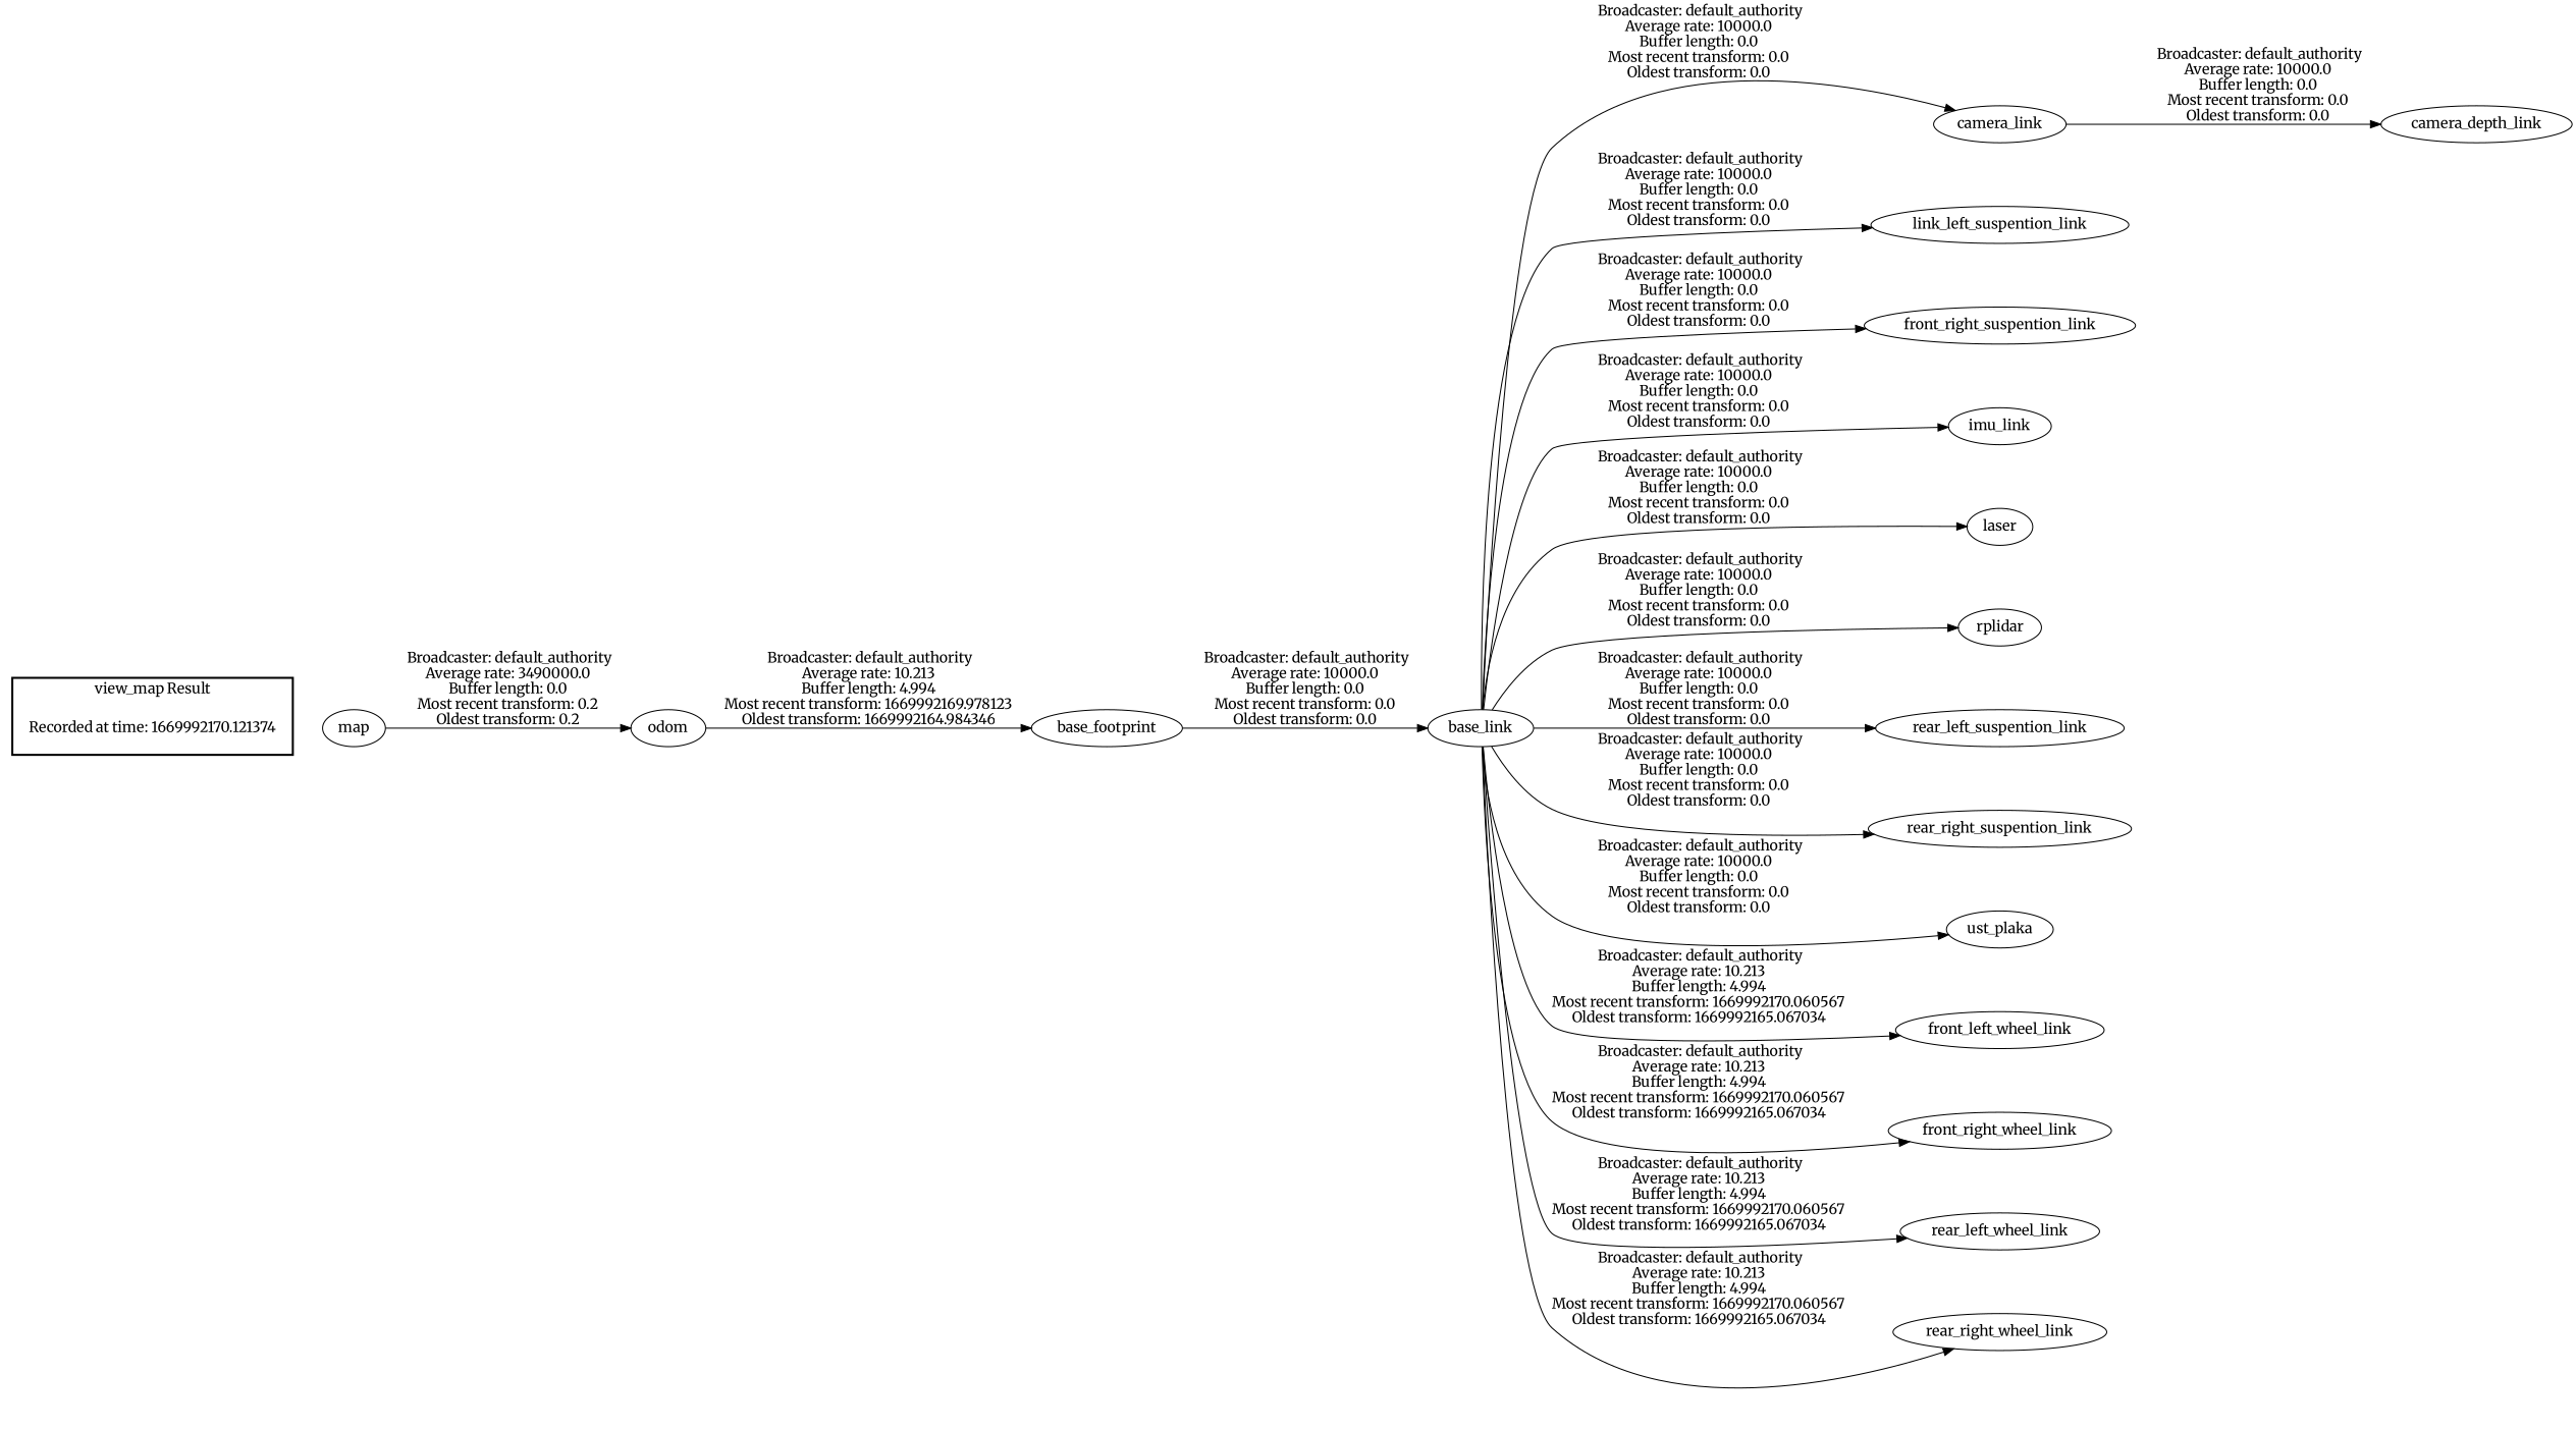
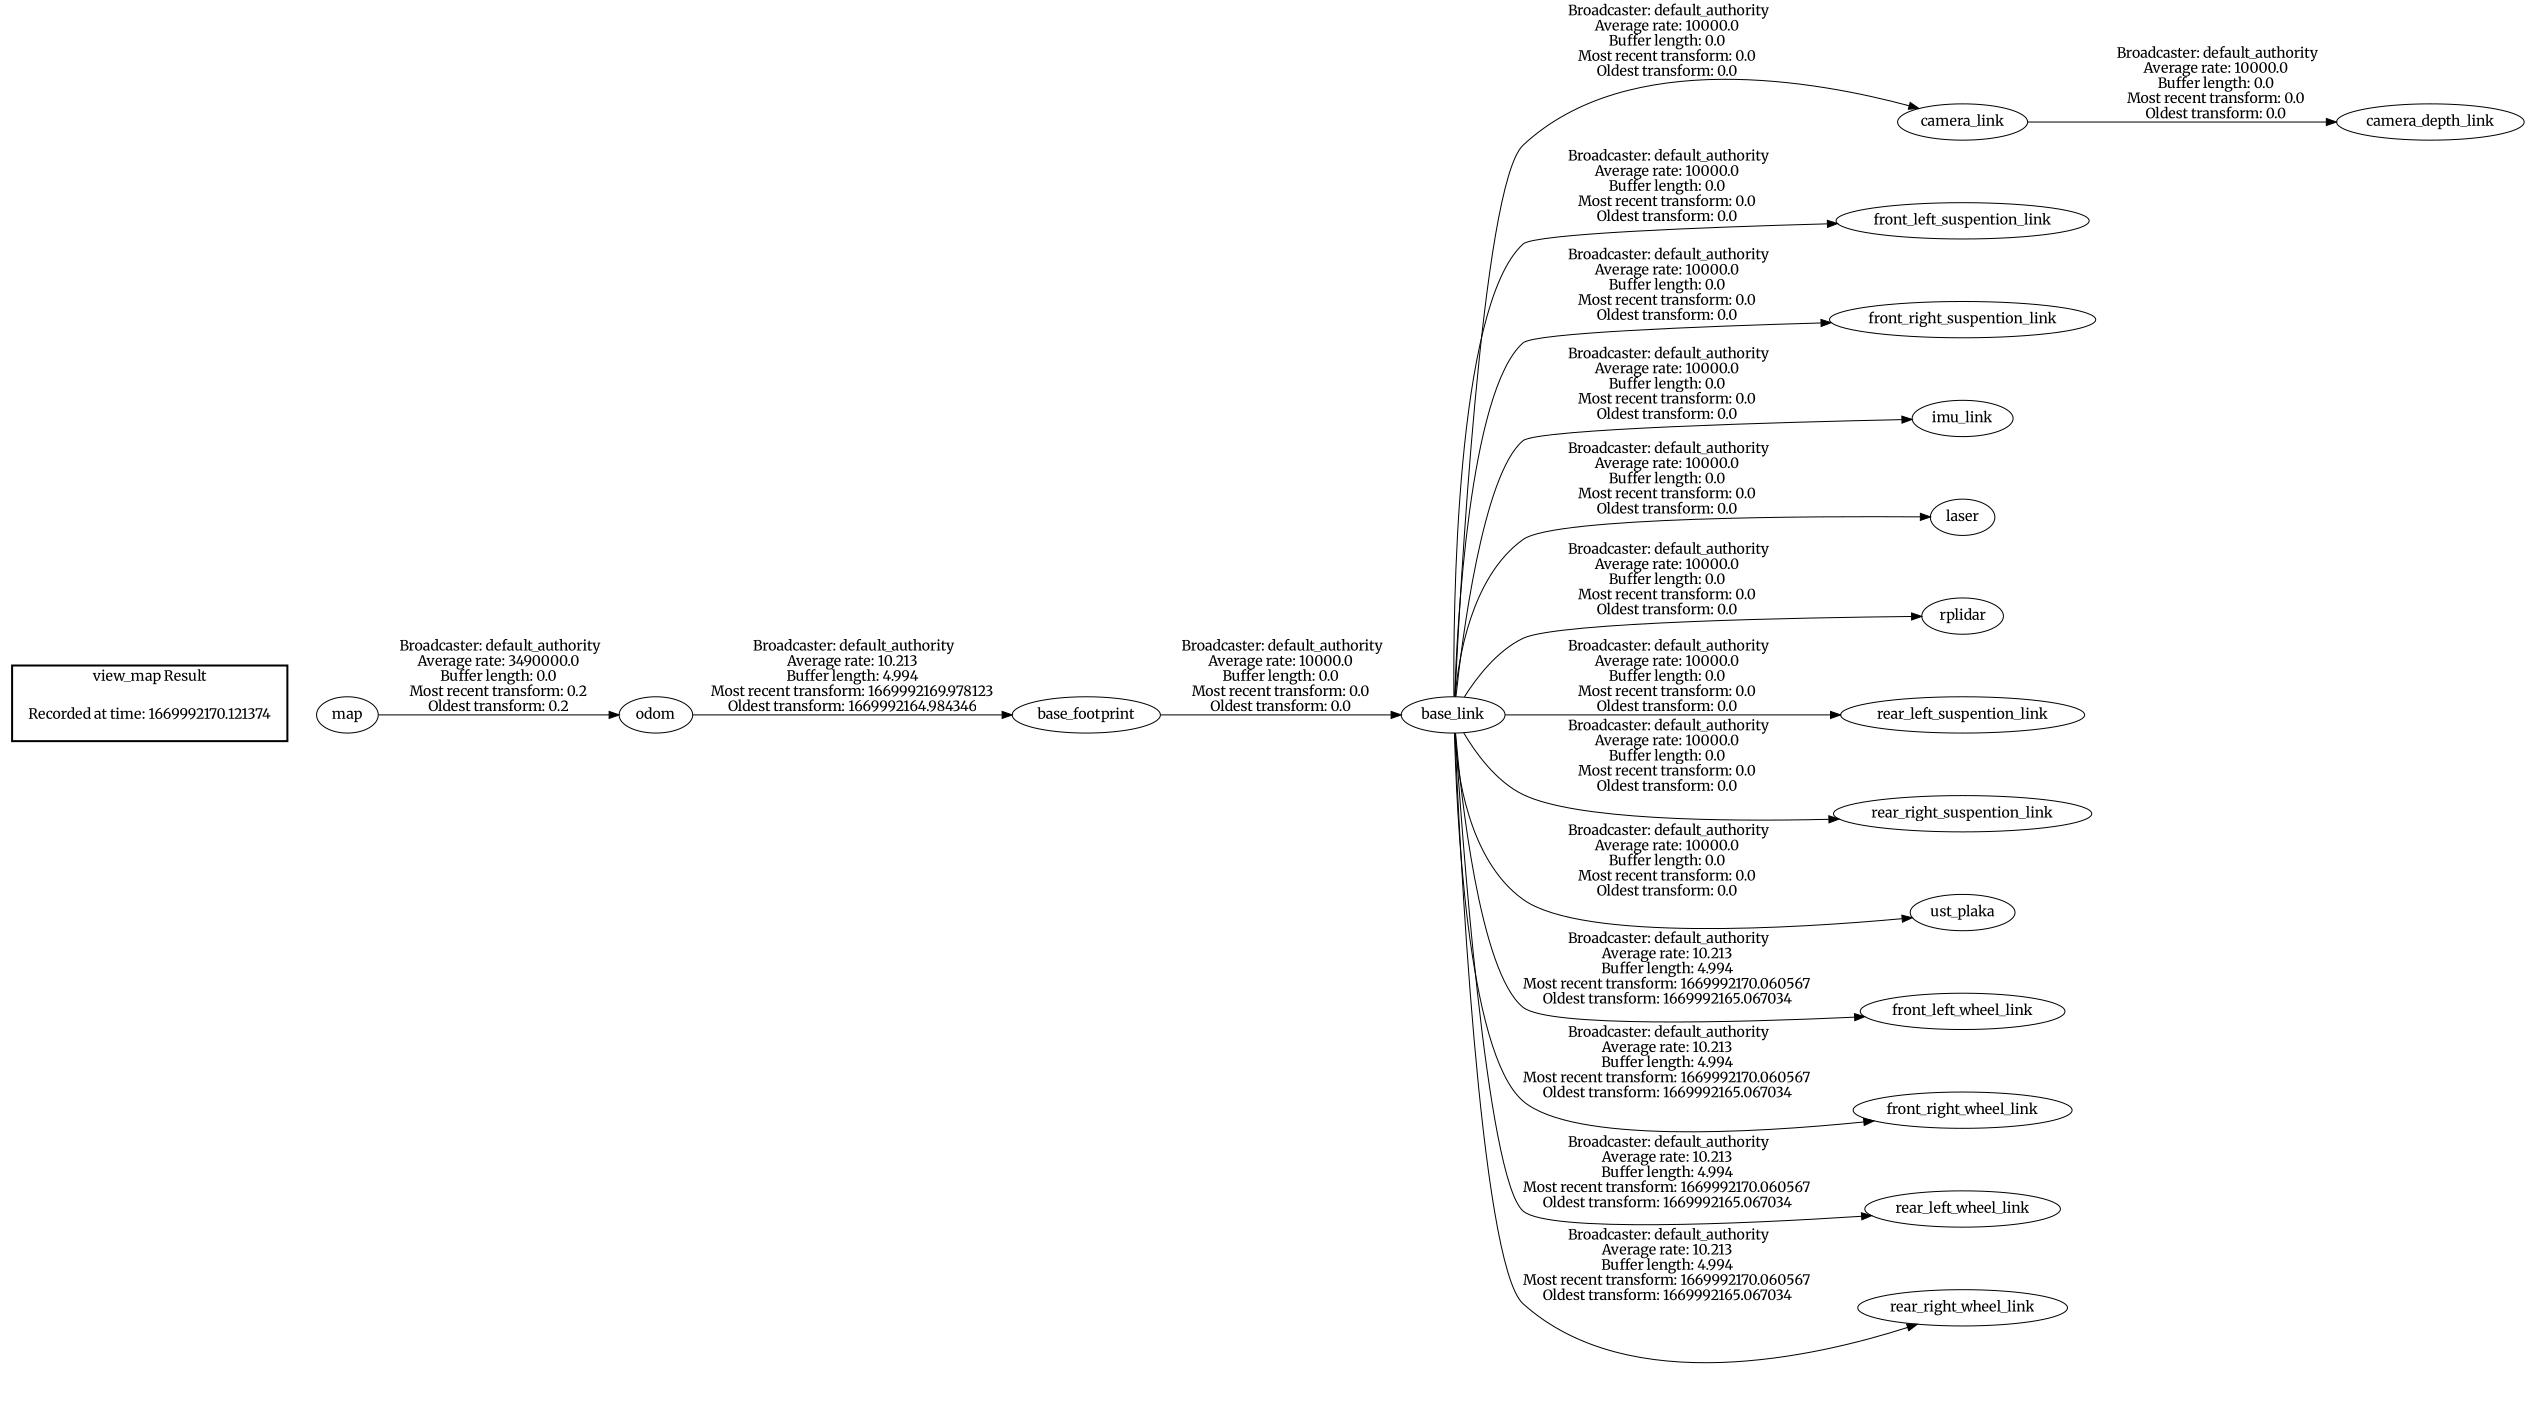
  digraph {
    fontname=Merriweather
    rankdir=LR
    node [fontname=Merriweather]
    edge [fontname=Merriweather]
    "Recorded at time: 1669992170.121374" [shape=plaintext]
    map
    odom
    base_footprint
    base_link
    camera_link
-   front_left_suspention_link [label=link_left_suspention_link]
+   front_left_suspention_link
    front_right_suspention_link
    imu_link
    laser
    rplidar
    rear_left_suspention_link
    rear_right_suspention_link
    ust_plaka
    front_left_wheel_link
    front_right_wheel_link
    rear_left_wheel_link
    rear_right_wheel_link
    camera_depth_link
    subgraph cluster_1 {
      color=black
      label="view_map Result"
      style=bold
      "Recorded at time: 1669992170.121374"
    }
    "Recorded at time: 1669992170.121374" -> map [style=invis]
    map -> odom [label=" Broadcaster: default_authority\nAverage rate: 3490000.0\nBuffer length: 0.0\nMost recent transform: 0.2\nOldest transform: 0.2\n"]
    odom -> base_footprint [label=" Broadcaster: default_authority\nAverage rate: 10.213\nBuffer length: 4.994\nMost recent transform: 1669992169.978123\nOldest transform: 1669992164.984346\n"]
    base_footprint -> base_link [label=" Broadcaster: default_authority\nAverage rate: 10000.0\nBuffer length: 0.0\nMost recent transform: 0.0\nOldest transform: 0.0\n"]
    base_link -> camera_link [label=" Broadcaster: default_authority\nAverage rate: 10000.0\nBuffer length: 0.0\nMost recent transform: 0.0\nOldest transform: 0.0\n"]
    base_link -> front_left_suspention_link [label=" Broadcaster: default_authority\nAverage rate: 10000.0\nBuffer length: 0.0\nMost recent transform: 0.0\nOldest transform: 0.0\n"]
    base_link -> front_right_suspention_link [label=" Broadcaster: default_authority\nAverage rate: 10000.0\nBuffer length: 0.0\nMost recent transform: 0.0\nOldest transform: 0.0\n"]
    base_link -> imu_link [label=" Broadcaster: default_authority\nAverage rate: 10000.0\nBuffer length: 0.0\nMost recent transform: 0.0\nOldest transform: 0.0\n"]
    base_link -> laser [label=" Broadcaster: default_authority\nAverage rate: 10000.0\nBuffer length: 0.0\nMost recent transform: 0.0\nOldest transform: 0.0\n"]
    base_link -> rplidar [label=" Broadcaster: default_authority\nAverage rate: 10000.0\nBuffer length: 0.0\nMost recent transform: 0.0\nOldest transform: 0.0\n"]
    base_link -> rear_left_suspention_link [label=" Broadcaster: default_authority\nAverage rate: 10000.0\nBuffer length: 0.0\nMost recent transform: 0.0\nOldest transform: 0.0\n"]
    base_link -> rear_right_suspention_link [label=" Broadcaster: default_authority\nAverage rate: 10000.0\nBuffer length: 0.0\nMost recent transform: 0.0\nOldest transform: 0.0\n"]
    base_link -> ust_plaka [label=" Broadcaster: default_authority\nAverage rate: 10000.0\nBuffer length: 0.0\nMost recent transform: 0.0\nOldest transform: 0.0\n"]
    base_link -> front_left_wheel_link [label=" Broadcaster: default_authority\nAverage rate: 10.213\nBuffer length: 4.994\nMost recent transform: 1669992170.060567\nOldest transform: 1669992165.067034\n"]
    base_link -> front_right_wheel_link [label=" Broadcaster: default_authority\nAverage rate: 10.213\nBuffer length: 4.994\nMost recent transform: 1669992170.060567\nOldest transform: 1669992165.067034\n"]
    base_link -> rear_left_wheel_link [label=" Broadcaster: default_authority\nAverage rate: 10.213\nBuffer length: 4.994\nMost recent transform: 1669992170.060567\nOldest transform: 1669992165.067034\n"]
    base_link -> rear_right_wheel_link [label=" Broadcaster: default_authority\nAverage rate: 10.213\nBuffer length: 4.994\nMost recent transform: 1669992170.060567\nOldest transform: 1669992165.067034\n"]
    camera_link -> camera_depth_link [label=" Broadcaster: default_authority\nAverage rate: 10000.0\nBuffer length: 0.0\nMost recent transform: 0.0\nOldest transform: 0.0\n"]
  }
